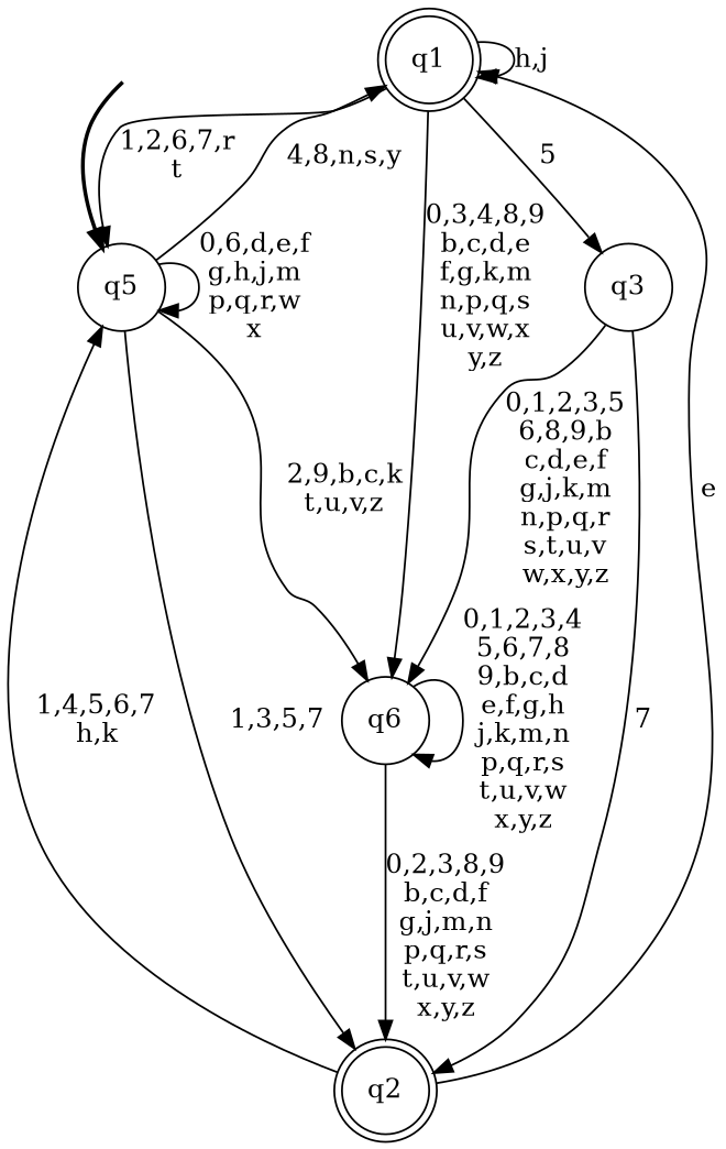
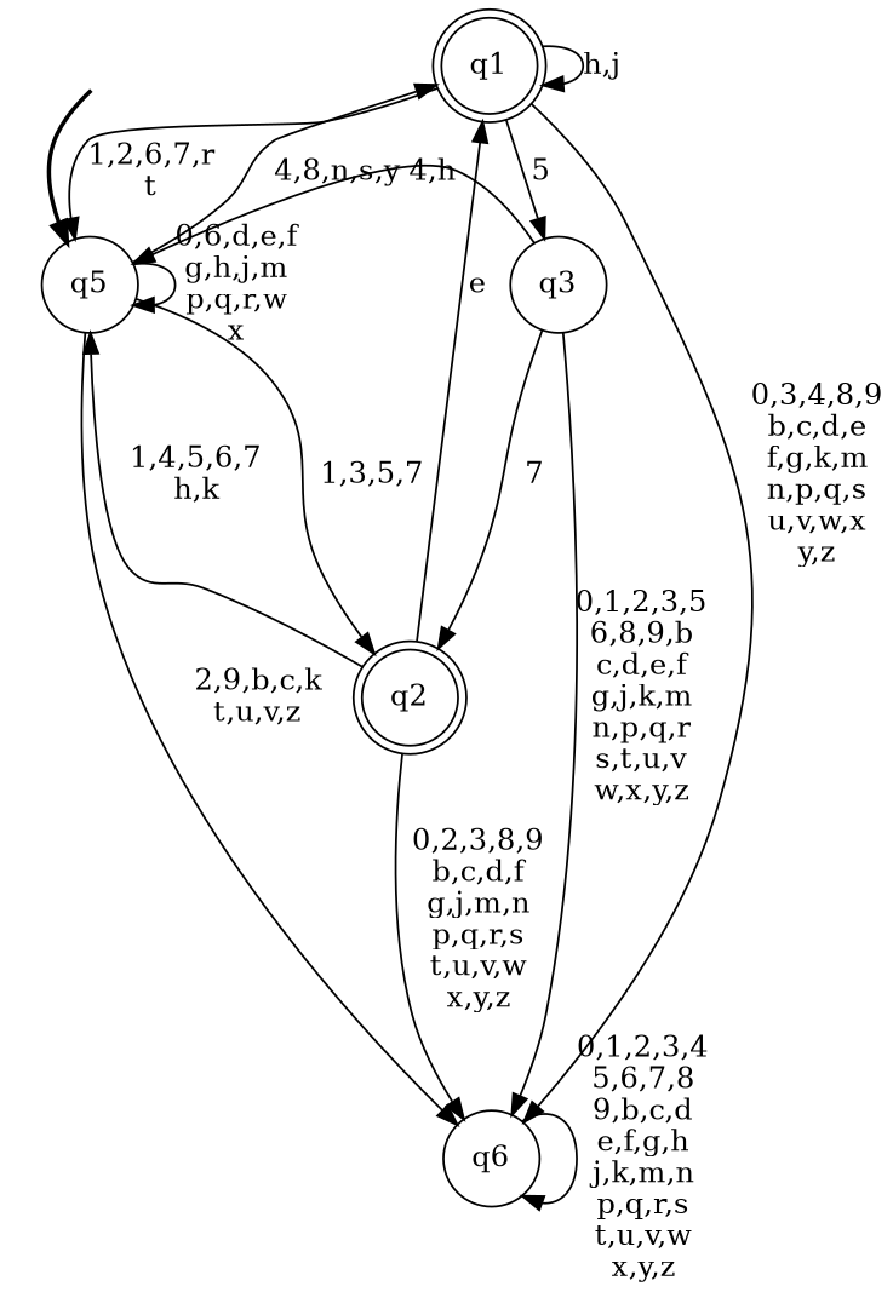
  digraph {
    rankdir=TB
    node [shape=circle style=filled color=black fillcolor=white]
    __start0 [height=0 shape=none style=invis width=0 color="" fillcolor=""]
    n2 [label=q5]
    n3 [label=q1 shape=doublecircle style="rounded,filled"]
    n4 [label=q2 shape=doublecircle style="rounded,filled"]
    n5 [label=q6]
    n6 [label=q3]
    subgraph cluster_1 {
      nodesep=0.15
      ranksep=0.15
      style=invis
      __start0
      n2
    }
    __start0 -> n2 [penwidth=2]
    n2 -> n2 [label="0,6,d,e,f\ng,h,j,m\np,q,r,w\nx"]
    n2 -> n3 [label="4,8,n,s,y"]
    n2 -> n4 [label="1,3,5,7"]
    n2 -> n5 [label="2,9,b,c,k\nt,u,v,z"]
    n3 -> n2 [label="1,2,6,7,r\nt"]
    n3 -> n3 [label="h,j"]
    n3 -> n5 [label="0,3,4,8,9\nb,c,d,e\nf,g,k,m\nn,p,q,s\nu,v,w,x\ny,z"]
    n3 -> n6 [label=5]
    n4 -> n2 [label="1,4,5,6,7\nh,k"]
    n4 -> n3 [label=e]
-   n5 -> n4 [label="0,2,3,8,9\nb,c,d,f\ng,j,m,n\np,q,r,s\nt,u,v,w\nx,y,z"]
+   n4 -> n5 [label="0,2,3,8,9\nb,c,d,f\ng,j,m,n\np,q,r,s\nt,u,v,w\nx,y,z"]
    n5 -> n5 [label="0,1,2,3,4\n5,6,7,8\n9,b,c,d\ne,f,g,h\nj,k,m,n\np,q,r,s\nt,u,v,w\nx,y,z"]
+   n6 -> n2 [label="4,h"]
    n6 -> n4 [label=7]
    n6 -> n5 [label="0,1,2,3,5\n6,8,9,b\nc,d,e,f\ng,j,k,m\nn,p,q,r\ns,t,u,v\nw,x,y,z"]
  }
